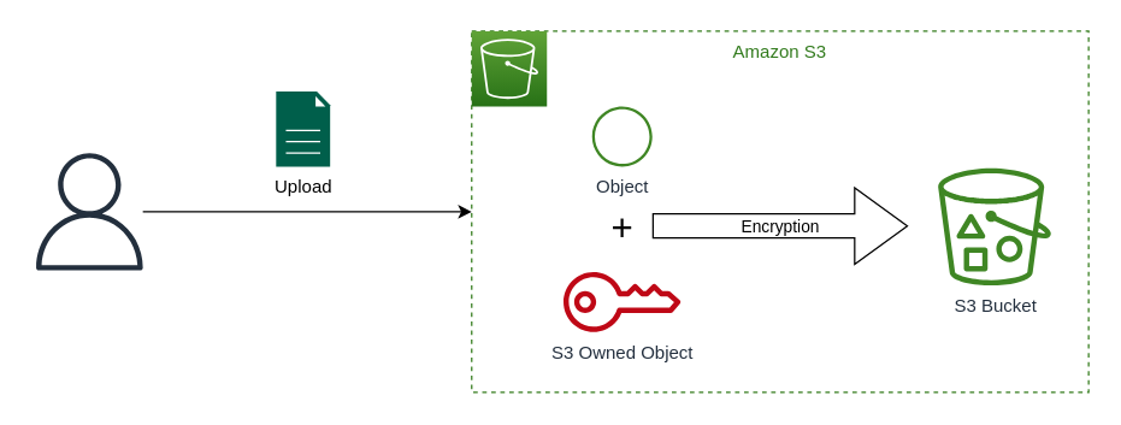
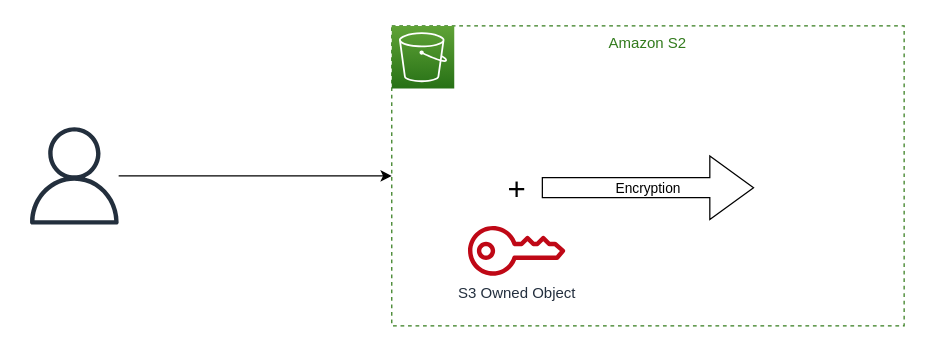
  <mxCell id="0" />
  <mxCell id="1" parent="0" />
  <mxCell id="2" style="edgeStyle=orthogonalEdgeStyle;rounded=0;orthogonalLoop=1;jettySize=auto;html=1;entryX=0;entryY=0.5;entryDx=0;entryDy=0;" edge="1" parent="1" source="3" target="5"><mxGeometry relative="1" as="geometry" /></mxCell>
  <mxCell id="3" value="" style="sketch=0;outlineConnect=0;fontColor=#232F3E;gradientColor=none;fillColor=#232F3D;strokeColor=none;dashed=0;verticalLabelPosition=bottom;verticalAlign=top;align=center;html=1;fontSize=12;fontStyle=0;aspect=fixed;pointerEvents=1;shape=mxgraph.aws4.user;" vertex="1" parent="1"><mxGeometry x="20" y="101" width="78" height="78" as="geometry" /></mxCell>
- <mxCell id="4" value="Upload" style="sketch=0;pointerEvents=1;shadow=0;dashed=0;html=1;strokeColor=none;fillColor=#005F4B;labelPosition=center;verticalLabelPosition=bottom;verticalAlign=top;align=center;outlineConnect=0;shape=mxgraph.veeam2.file;" vertex="1" parent="1"><mxGeometry x="183" y="60" width="35.9" height="50" as="geometry" /></mxCell>
- <mxCell id="5" value="Amazon S3" style="fillColor=none;strokeColor=#347c1d;dashed=1;verticalAlign=top;fontStyle=0;fontColor=#327b1d;whiteSpace=wrap;html=1;" vertex="1" parent="1"><mxGeometry x="313" y="20" width="410" height="240" as="geometry" /></mxCell>
+ <mxCell id="5" value="Amazon S2" style="fillColor=none;strokeColor=#347c1d;dashed=1;verticalAlign=top;fontStyle=0;fontColor=#327b1d;whiteSpace=wrap;html=1;" vertex="1" parent="1"><mxGeometry x="313" y="20" width="410" height="240" as="geometry" /></mxCell>
  <mxCell id="6" value="" style="sketch=0;points=[[0,0,0],[0.25,0,0],[0.5,0,0],[0.75,0,0],[1,0,0],[0,1,0],[0.25,1,0],[0.5,1,0],[0.75,1,0],[1,1,0],[0,0.25,0],[0,0.5,0],[0,0.75,0],[1,0.25,0],[1,0.5,0],[1,0.75,0]];outlineConnect=0;fontColor=#232F3E;gradientColor=#60A337;gradientDirection=north;fillColor=#277116;strokeColor=#ffffff;dashed=0;verticalLabelPosition=bottom;verticalAlign=top;align=center;html=1;fontSize=12;fontStyle=0;aspect=fixed;shape=mxgraph.aws4.resourceIcon;resIcon=mxgraph.aws4.s3;" vertex="1" parent="1"><mxGeometry x="313" y="20" width="50" height="50" as="geometry" /></mxCell>
- <mxCell id="7" value="Object" style="sketch=0;outlineConnect=0;fontColor=#232F3E;gradientColor=none;fillColor=#3F8624;strokeColor=none;dashed=0;verticalLabelPosition=bottom;verticalAlign=top;align=center;html=1;fontSize=12;fontStyle=0;aspect=fixed;pointerEvents=1;shape=mxgraph.aws4.object;" vertex="1" parent="1"><mxGeometry x="393" y="70" width="40" height="40" as="geometry" /></mxCell>
  <mxCell id="8" value="S3 Owned Object" style="sketch=0;outlineConnect=0;fontColor=#232F3E;gradientColor=none;fillColor=#BF0816;strokeColor=none;dashed=0;verticalLabelPosition=bottom;verticalAlign=top;align=center;html=1;fontSize=12;fontStyle=0;aspect=fixed;pointerEvents=1;shape=mxgraph.aws4.addon;" vertex="1" parent="1"><mxGeometry x="374" y="180" width="78" height="40" as="geometry" /></mxCell>
- <mxCell id="9" value="S3 Bucket" style="sketch=0;outlineConnect=0;fontColor=#232F3E;gradientColor=none;fillColor=#3F8624;strokeColor=none;dashed=0;verticalLabelPosition=bottom;verticalAlign=top;align=center;html=1;fontSize=12;fontStyle=0;aspect=fixed;pointerEvents=1;shape=mxgraph.aws4.bucket_with_objects;" vertex="1" parent="1"><mxGeometry x="623" y="111" width="75" height="78" as="geometry" /></mxCell>
  <mxCell id="10" value="Encryption" style="shape=flexArrow;endArrow=classic;html=1;rounded=0;width=16;endSize=11.33;endWidth=34;" edge="1" parent="1"><mxGeometry width="50" height="50" relative="1" as="geometry"><mxPoint x="433" y="149.5" as="sourcePoint" /><mxPoint x="603" y="149.5" as="targetPoint" /></mxGeometry></mxCell>
  <mxCell id="11" value="+" style="text;html=1;align=center;verticalAlign=middle;resizable=0;points=[];autosize=1;strokeColor=none;fillColor=none;fontSize=25;" vertex="1" parent="1"><mxGeometry x="393" y="130" width="40" height="40" as="geometry" /></mxCell>
